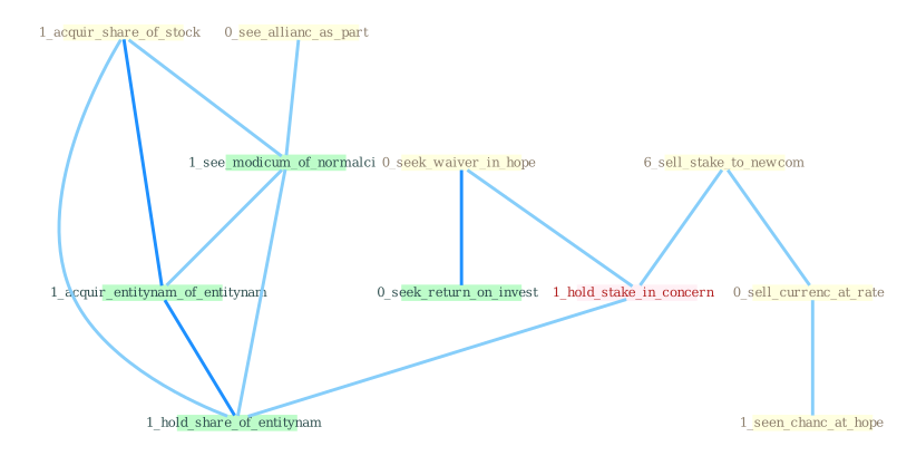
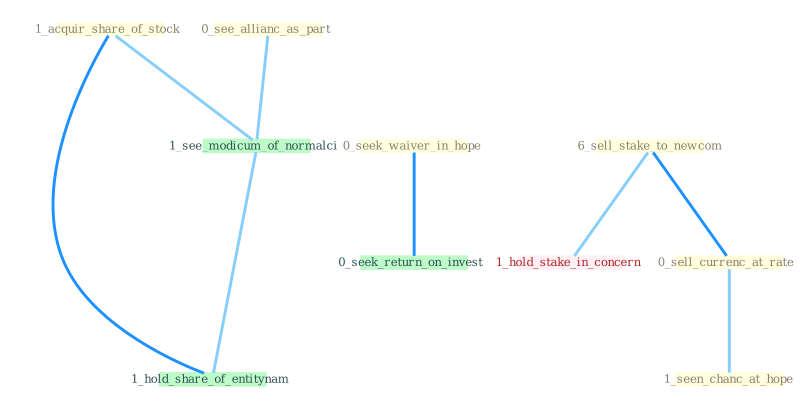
  graph {
    node [color="#ffffe0" fixedsize=true fontcolor="#8b7d6b" fontsize=4 shape=polygon style=filled]
    edge [color="#87cefa" w=1]
    "0_seek_waiver_in_hope " [height=.06 width=.5]
    "0_see_allianc_as_part " [height=.06 width=.5]
    n3 [height=.06 label="6_sell_stake_to_newcom" width=.5]
    "0_sell_currenc_at_rate " [height=.06 width=.5]
    n5 [height=.06 label="1_seen_chanc_at_hope" width=.5]
    "1_acquir_share_of_stock " [height=.06 width=.5]
    "1_hold_stake_in_concern " [color="#fff0f5" fontcolor="#b22222" height=.06 width=.5]
    "0_seek_return_on_invest " [color="#BDFCC9" fontcolor="#2f4f4f" height=.06 width=.5]
    "1_see_modicum_of_normalci " [color="#BDFCC9" fontcolor="#2f4f4f" height=.06 width=.5]
-   "1_acquir_entitynam_of_entitynam " [color="#BDFCC9" fontcolor="#2f4f4f" height=.06 width=.5]
    "1_hold_share_of_entitynam " [color="#BDFCC9" fontcolor="#2f4f4f" height=.06 width=.5]
    subgraph sub_1 {
      "0_seek_waiver_in_hope "
      "0_see_allianc_as_part "
      n3
      "0_sell_currenc_at_rate "
      n5
      "1_acquir_share_of_stock "
    }
    subgraph sub_2 {
      "1_hold_stake_in_concern "
    }
-   "0_seek_waiver_in_hope " -- "1_hold_stake_in_concern "
    "0_seek_waiver_in_hope " -- "0_seek_return_on_invest " [color="#1e90ff"]
    "0_see_allianc_as_part " -- "1_see_modicum_of_normalci "
-   n3 -- "0_sell_currenc_at_rate "
+   n3 -- "0_sell_currenc_at_rate " [color="#1e90ff"]
    n3 -- "1_hold_stake_in_concern "
    "0_sell_currenc_at_rate " -- n5
    "1_acquir_share_of_stock " -- "1_see_modicum_of_normalci "
-   "1_acquir_share_of_stock " -- "1_acquir_entitynam_of_entitynam " [color="#1e90ff" w=2]
-   "1_acquir_share_of_stock " -- "1_hold_share_of_entitynam " [w=2]
-   "1_hold_stake_in_concern " -- "1_hold_share_of_entitynam "
-   "1_see_modicum_of_normalci " -- "1_acquir_entitynam_of_entitynam "
+   "1_acquir_share_of_stock " -- "1_hold_share_of_entitynam " [color="#1e90ff" w=2]
    "1_see_modicum_of_normalci " -- "1_hold_share_of_entitynam "
-   "1_acquir_entitynam_of_entitynam " -- "1_hold_share_of_entitynam " [color="#1e90ff" w=2]
  }
